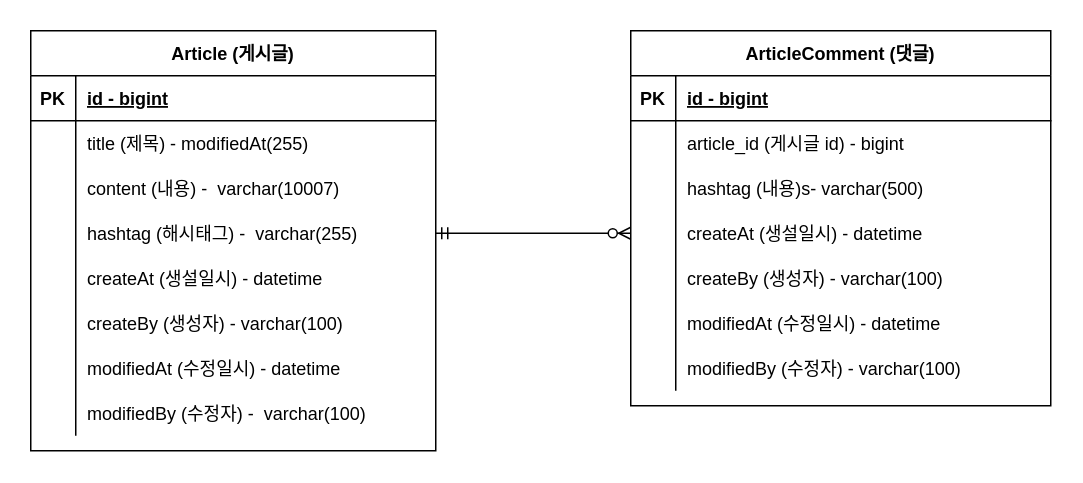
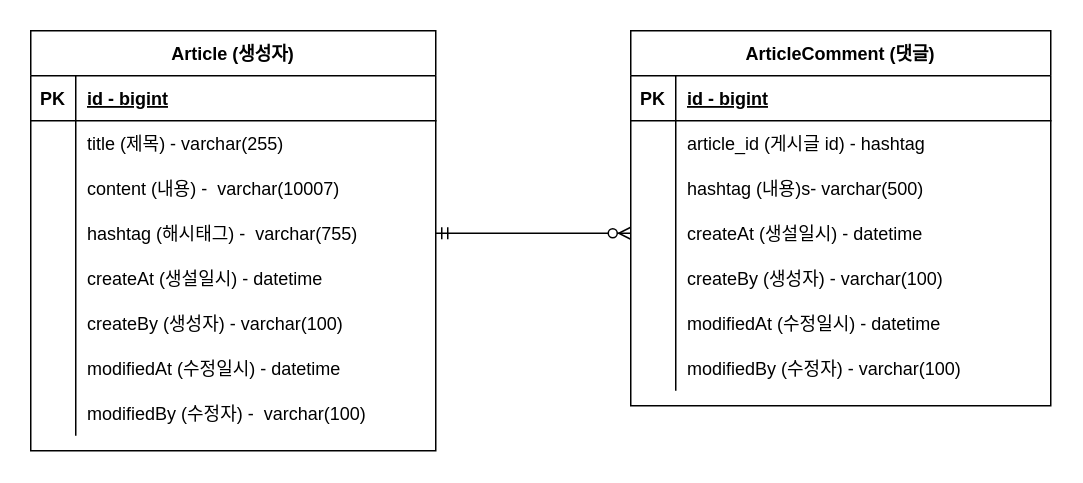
  <mxCell id="0" />
  <mxCell id="1" parent="0" />
- <mxCell id="2" value="Article (게시글)" style="shape=table;startSize=30;container=1;collapsible=1;childLayout=tableLayout;fixedRows=1;rowLines=0;fontStyle=1;align=center;resizeLast=1;" parent="1" vertex="1"><mxGeometry x="20" y="20" width="270" height="280" as="geometry" /></mxCell>
+ <mxCell id="2" value="Article (생성자)" style="shape=table;startSize=30;container=1;collapsible=1;childLayout=tableLayout;fixedRows=1;rowLines=0;fontStyle=1;align=center;resizeLast=1;" parent="1" vertex="1"><mxGeometry x="20" y="20" width="270" height="280" as="geometry" /></mxCell>
  <mxCell id="3" value="" style="shape=partialRectangle;collapsible=0;dropTarget=0;pointerEvents=0;fillColor=none;points=[[0,0.5],[1,0.5]];portConstraint=eastwest;top=0;left=0;right=0;bottom=1;" parent="2" vertex="1"><mxGeometry y="30" width="270" height="30" as="geometry" /></mxCell>
  <mxCell id="4" value="PK" style="shape=partialRectangle;overflow=hidden;connectable=0;fillColor=none;top=0;left=0;bottom=0;right=0;fontStyle=1;" parent="3" vertex="1"><mxGeometry width="30" height="30" as="geometry"><mxRectangle width="30" height="30" as="alternateBounds" /></mxGeometry></mxCell>
  <mxCell id="5" value="id - bigint" style="shape=partialRectangle;overflow=hidden;connectable=0;fillColor=none;top=0;left=0;bottom=0;right=0;align=left;spacingLeft=6;fontStyle=5;" parent="3" vertex="1"><mxGeometry x="30" width="240" height="30" as="geometry"><mxRectangle width="240" height="30" as="alternateBounds" /></mxGeometry></mxCell>
  <mxCell id="6" value="" style="shape=partialRectangle;collapsible=0;dropTarget=0;pointerEvents=0;fillColor=none;points=[[0,0.5],[1,0.5]];portConstraint=eastwest;top=0;left=0;right=0;bottom=0;" parent="2" vertex="1"><mxGeometry y="60" width="270" height="30" as="geometry" /></mxCell>
  <mxCell id="7" value="" style="shape=partialRectangle;overflow=hidden;connectable=0;fillColor=none;top=0;left=0;bottom=0;right=0;" parent="6" vertex="1"><mxGeometry width="30" height="30" as="geometry"><mxRectangle width="30" height="30" as="alternateBounds" /></mxGeometry></mxCell>
- <mxCell id="8" value="title (제목) - modifiedAt(255)" style="shape=partialRectangle;overflow=hidden;connectable=0;fillColor=none;top=0;left=0;bottom=0;right=0;align=left;spacingLeft=6;" parent="6" vertex="1"><mxGeometry x="30" width="240" height="30" as="geometry"><mxRectangle width="240" height="30" as="alternateBounds" /></mxGeometry></mxCell>
+ <mxCell id="8" value="title (제목) - varchar(255)" style="shape=partialRectangle;overflow=hidden;connectable=0;fillColor=none;top=0;left=0;bottom=0;right=0;align=left;spacingLeft=6;" parent="6" vertex="1"><mxGeometry x="30" width="240" height="30" as="geometry"><mxRectangle width="240" height="30" as="alternateBounds" /></mxGeometry></mxCell>
  <mxCell id="9" value="" style="shape=partialRectangle;collapsible=0;dropTarget=0;pointerEvents=0;fillColor=none;points=[[0,0.5],[1,0.5]];portConstraint=eastwest;top=0;left=0;right=0;bottom=0;" parent="2" vertex="1"><mxGeometry y="90" width="270" height="30" as="geometry" /></mxCell>
  <mxCell id="10" value="" style="shape=partialRectangle;overflow=hidden;connectable=0;fillColor=none;top=0;left=0;bottom=0;right=0;" parent="9" vertex="1"><mxGeometry width="30" height="30" as="geometry"><mxRectangle width="30" height="30" as="alternateBounds" /></mxGeometry></mxCell>
  <mxCell id="11" value="content (내용) -  varchar(10007)" style="shape=partialRectangle;overflow=hidden;connectable=0;fillColor=none;top=0;left=0;bottom=0;right=0;align=left;spacingLeft=6;" parent="9" vertex="1"><mxGeometry x="30" width="240" height="30" as="geometry"><mxRectangle width="240" height="30" as="alternateBounds" /></mxGeometry></mxCell>
  <mxCell id="12" value="" style="shape=partialRectangle;collapsible=0;dropTarget=0;pointerEvents=0;fillColor=none;points=[[0,0.5],[1,0.5]];portConstraint=eastwest;top=0;left=0;right=0;bottom=0;" parent="2" vertex="1"><mxGeometry y="120" width="270" height="30" as="geometry" /></mxCell>
  <mxCell id="13" value="" style="shape=partialRectangle;overflow=hidden;connectable=0;fillColor=none;top=0;left=0;bottom=0;right=0;" parent="12" vertex="1"><mxGeometry width="30" height="30" as="geometry"><mxRectangle width="30" height="30" as="alternateBounds" /></mxGeometry></mxCell>
- <mxCell id="14" value="hashtag (해시태그) -  varchar(255)" style="shape=partialRectangle;overflow=hidden;connectable=0;fillColor=none;top=0;left=0;bottom=0;right=0;align=left;spacingLeft=6;" parent="12" vertex="1"><mxGeometry x="30" width="240" height="30" as="geometry"><mxRectangle width="240" height="30" as="alternateBounds" /></mxGeometry></mxCell>
+ <mxCell id="14" value="hashtag (해시태그) -  varchar(755)" style="shape=partialRectangle;overflow=hidden;connectable=0;fillColor=none;top=0;left=0;bottom=0;right=0;align=left;spacingLeft=6;" parent="12" vertex="1"><mxGeometry x="30" width="240" height="30" as="geometry"><mxRectangle width="240" height="30" as="alternateBounds" /></mxGeometry></mxCell>
  <mxCell id="15" value="" style="shape=partialRectangle;collapsible=0;dropTarget=0;pointerEvents=0;fillColor=none;points=[[0,0.5],[1,0.5]];portConstraint=eastwest;top=0;left=0;right=0;bottom=0;" parent="2" vertex="1"><mxGeometry y="150" width="270" height="30" as="geometry" /></mxCell>
  <mxCell id="16" value="" style="shape=partialRectangle;overflow=hidden;connectable=0;fillColor=none;top=0;left=0;bottom=0;right=0;" parent="15" vertex="1"><mxGeometry width="30" height="30" as="geometry"><mxRectangle width="30" height="30" as="alternateBounds" /></mxGeometry></mxCell>
  <mxCell id="17" value="createAt (생설일시) - datetime" style="shape=partialRectangle;overflow=hidden;connectable=0;fillColor=none;top=0;left=0;bottom=0;right=0;align=left;spacingLeft=6;" parent="15" vertex="1"><mxGeometry x="30" width="240" height="30" as="geometry"><mxRectangle width="240" height="30" as="alternateBounds" /></mxGeometry></mxCell>
  <mxCell id="18" value="" style="shape=partialRectangle;collapsible=0;dropTarget=0;pointerEvents=0;fillColor=none;points=[[0,0.5],[1,0.5]];portConstraint=eastwest;top=0;left=0;right=0;bottom=0;" parent="2" vertex="1"><mxGeometry y="180" width="270" height="30" as="geometry" /></mxCell>
  <mxCell id="19" value="" style="shape=partialRectangle;overflow=hidden;connectable=0;fillColor=none;top=0;left=0;bottom=0;right=0;" parent="18" vertex="1"><mxGeometry width="30" height="30" as="geometry"><mxRectangle width="30" height="30" as="alternateBounds" /></mxGeometry></mxCell>
  <mxCell id="20" value="createBy (생성자) - varchar(100)" style="shape=partialRectangle;overflow=hidden;connectable=0;fillColor=none;top=0;left=0;bottom=0;right=0;align=left;spacingLeft=6;" parent="18" vertex="1"><mxGeometry x="30" width="240" height="30" as="geometry"><mxRectangle width="240" height="30" as="alternateBounds" /></mxGeometry></mxCell>
  <mxCell id="21" value="" style="shape=partialRectangle;collapsible=0;dropTarget=0;pointerEvents=0;fillColor=none;points=[[0,0.5],[1,0.5]];portConstraint=eastwest;top=0;left=0;right=0;bottom=0;" parent="2" vertex="1"><mxGeometry y="210" width="270" height="30" as="geometry" /></mxCell>
  <mxCell id="22" value="" style="shape=partialRectangle;overflow=hidden;connectable=0;fillColor=none;top=0;left=0;bottom=0;right=0;" parent="21" vertex="1"><mxGeometry width="30" height="30" as="geometry"><mxRectangle width="30" height="30" as="alternateBounds" /></mxGeometry></mxCell>
  <mxCell id="23" value="modifiedAt (수정일시) - datetime" style="shape=partialRectangle;overflow=hidden;connectable=0;fillColor=none;top=0;left=0;bottom=0;right=0;align=left;spacingLeft=6;" parent="21" vertex="1"><mxGeometry x="30" width="240" height="30" as="geometry"><mxRectangle width="240" height="30" as="alternateBounds" /></mxGeometry></mxCell>
  <mxCell id="24" value="" style="shape=partialRectangle;collapsible=0;dropTarget=0;pointerEvents=0;fillColor=none;points=[[0,0.5],[1,0.5]];portConstraint=eastwest;top=0;left=0;right=0;bottom=0;" parent="2" vertex="1"><mxGeometry y="240" width="270" height="30" as="geometry" /></mxCell>
  <mxCell id="25" value="" style="shape=partialRectangle;overflow=hidden;connectable=0;fillColor=none;top=0;left=0;bottom=0;right=0;" parent="24" vertex="1"><mxGeometry width="30" height="30" as="geometry"><mxRectangle width="30" height="30" as="alternateBounds" /></mxGeometry></mxCell>
  <mxCell id="26" value="modifiedBy (수정자) -  varchar(100)" style="shape=partialRectangle;overflow=hidden;connectable=0;fillColor=none;top=0;left=0;bottom=0;right=0;align=left;spacingLeft=6;" parent="24" vertex="1"><mxGeometry x="30" width="240" height="30" as="geometry"><mxRectangle width="240" height="30" as="alternateBounds" /></mxGeometry></mxCell>
  <mxCell id="27" value="ArticleComment (댓글)" style="shape=table;startSize=30;container=1;collapsible=1;childLayout=tableLayout;fixedRows=1;rowLines=0;fontStyle=1;align=center;resizeLast=1;" parent="1" vertex="1"><mxGeometry x="420" y="20" width="280" height="250" as="geometry" /></mxCell>
  <mxCell id="28" value="" style="shape=partialRectangle;collapsible=0;dropTarget=0;pointerEvents=0;fillColor=none;points=[[0,0.5],[1,0.5]];portConstraint=eastwest;top=0;left=0;right=0;bottom=1;" parent="27" vertex="1"><mxGeometry y="30" width="280" height="30" as="geometry" /></mxCell>
  <mxCell id="29" value="PK" style="shape=partialRectangle;overflow=hidden;connectable=0;fillColor=none;top=0;left=0;bottom=0;right=0;fontStyle=1;" parent="28" vertex="1"><mxGeometry width="30" height="30" as="geometry"><mxRectangle width="30" height="30" as="alternateBounds" /></mxGeometry></mxCell>
  <mxCell id="30" value="id - bigint" style="shape=partialRectangle;overflow=hidden;connectable=0;fillColor=none;top=0;left=0;bottom=0;right=0;align=left;spacingLeft=6;fontStyle=5;" parent="28" vertex="1"><mxGeometry x="30" width="250" height="30" as="geometry"><mxRectangle width="250" height="30" as="alternateBounds" /></mxGeometry></mxCell>
  <mxCell id="31" value="" style="shape=partialRectangle;collapsible=0;dropTarget=0;pointerEvents=0;fillColor=none;points=[[0,0.5],[1,0.5]];portConstraint=eastwest;top=0;left=0;right=0;bottom=0;" parent="27" vertex="1"><mxGeometry y="60" width="280" height="30" as="geometry" /></mxCell>
- <mxCell id="32" value="article_id (게시글 id) - bigint" style="shape=partialRectangle;overflow=hidden;connectable=0;fillColor=none;top=0;left=0;bottom=0;right=0;align=left;spacingLeft=6;" parent="31" vertex="1"><mxGeometry x="30" width="250" height="30" as="geometry"><mxRectangle width="250" height="30" as="alternateBounds" /></mxGeometry></mxCell>
+ <mxCell id="32" value="article_id (게시글 id) - hashtag" style="shape=partialRectangle;overflow=hidden;connectable=0;fillColor=none;top=0;left=0;bottom=0;right=0;align=left;spacingLeft=6;" parent="31" vertex="1"><mxGeometry x="30" width="250" height="30" as="geometry"><mxRectangle width="250" height="30" as="alternateBounds" /></mxGeometry></mxCell>
  <mxCell id="33" value="" style="shape=partialRectangle;collapsible=0;dropTarget=0;pointerEvents=0;fillColor=none;points=[[0,0.5],[1,0.5]];portConstraint=eastwest;top=0;left=0;right=0;bottom=0;" parent="27" vertex="1"><mxGeometry y="90" width="280" height="30" as="geometry" /></mxCell>
  <mxCell id="34" value="" style="shape=partialRectangle;overflow=hidden;connectable=0;fillColor=none;top=0;left=0;bottom=0;right=0;" parent="33" vertex="1"><mxGeometry width="30" height="30" as="geometry"><mxRectangle width="30" height="30" as="alternateBounds" /></mxGeometry></mxCell>
  <mxCell id="35" value="hashtag (내용)s- varchar(500)" style="shape=partialRectangle;overflow=hidden;connectable=0;fillColor=none;top=0;left=0;bottom=0;right=0;align=left;spacingLeft=6;" parent="33" vertex="1"><mxGeometry x="30" width="250" height="30" as="geometry"><mxRectangle width="250" height="30" as="alternateBounds" /></mxGeometry></mxCell>
  <mxCell id="36" value="" style="shape=partialRectangle;collapsible=0;dropTarget=0;pointerEvents=0;fillColor=none;points=[[0,0.5],[1,0.5]];portConstraint=eastwest;top=0;left=0;right=0;bottom=0;" parent="27" vertex="1"><mxGeometry y="120" width="280" height="30" as="geometry" /></mxCell>
  <mxCell id="37" value="" style="shape=partialRectangle;overflow=hidden;connectable=0;fillColor=none;top=0;left=0;bottom=0;right=0;" parent="36" vertex="1"><mxGeometry width="30" height="30" as="geometry"><mxRectangle width="30" height="30" as="alternateBounds" /></mxGeometry></mxCell>
  <mxCell id="38" value="createAt (생설일시) - datetime" style="shape=partialRectangle;overflow=hidden;connectable=0;fillColor=none;top=0;left=0;bottom=0;right=0;align=left;spacingLeft=6;" parent="36" vertex="1"><mxGeometry x="30" width="250" height="30" as="geometry"><mxRectangle width="250" height="30" as="alternateBounds" /></mxGeometry></mxCell>
  <mxCell id="39" value="" style="shape=partialRectangle;collapsible=0;dropTarget=0;pointerEvents=0;fillColor=none;points=[[0,0.5],[1,0.5]];portConstraint=eastwest;top=0;left=0;right=0;bottom=0;" parent="27" vertex="1"><mxGeometry y="150" width="280" height="30" as="geometry" /></mxCell>
  <mxCell id="40" value="" style="shape=partialRectangle;overflow=hidden;connectable=0;fillColor=none;top=0;left=0;bottom=0;right=0;" parent="39" vertex="1"><mxGeometry width="30" height="30" as="geometry"><mxRectangle width="30" height="30" as="alternateBounds" /></mxGeometry></mxCell>
  <mxCell id="41" value="createBy (생성자) - varchar(100)" style="shape=partialRectangle;overflow=hidden;connectable=0;fillColor=none;top=0;left=0;bottom=0;right=0;align=left;spacingLeft=6;" parent="39" vertex="1"><mxGeometry x="30" width="250" height="30" as="geometry"><mxRectangle width="250" height="30" as="alternateBounds" /></mxGeometry></mxCell>
  <mxCell id="42" value="" style="shape=partialRectangle;collapsible=0;dropTarget=0;pointerEvents=0;fillColor=none;points=[[0,0.5],[1,0.5]];portConstraint=eastwest;top=0;left=0;right=0;bottom=0;" parent="27" vertex="1"><mxGeometry y="180" width="280" height="30" as="geometry" /></mxCell>
  <mxCell id="43" value="" style="shape=partialRectangle;overflow=hidden;connectable=0;fillColor=none;top=0;left=0;bottom=0;right=0;" parent="42" vertex="1"><mxGeometry width="30" height="30" as="geometry"><mxRectangle width="30" height="30" as="alternateBounds" /></mxGeometry></mxCell>
  <mxCell id="44" value="modifiedAt (수정일시) - datetime" style="shape=partialRectangle;overflow=hidden;connectable=0;fillColor=none;top=0;left=0;bottom=0;right=0;align=left;spacingLeft=6;" parent="42" vertex="1"><mxGeometry x="30" width="250" height="30" as="geometry"><mxRectangle width="250" height="30" as="alternateBounds" /></mxGeometry></mxCell>
  <mxCell id="45" value="" style="shape=partialRectangle;collapsible=0;dropTarget=0;pointerEvents=0;fillColor=none;points=[[0,0.5],[1,0.5]];portConstraint=eastwest;top=0;left=0;right=0;bottom=0;" parent="27" vertex="1"><mxGeometry y="210" width="280" height="30" as="geometry" /></mxCell>
  <mxCell id="46" value="" style="shape=partialRectangle;overflow=hidden;connectable=0;fillColor=none;top=0;left=0;bottom=0;right=0;" parent="45" vertex="1"><mxGeometry width="30" height="30" as="geometry"><mxRectangle width="30" height="30" as="alternateBounds" /></mxGeometry></mxCell>
  <mxCell id="47" value="modifiedBy (수정자) - varchar(100)" style="shape=partialRectangle;overflow=hidden;connectable=0;fillColor=none;top=0;left=0;bottom=0;right=0;align=left;spacingLeft=6;" parent="45" vertex="1"><mxGeometry x="30" width="250" height="30" as="geometry"><mxRectangle width="250" height="30" as="alternateBounds" /></mxGeometry></mxCell>
  <mxCell id="48" value="" style="edgeStyle=entityRelationEdgeStyle;fontSize=12;html=1;endArrow=ERzeroToMany;startArrow=ERmandOne;rounded=0;exitX=1;exitY=0.5;exitDx=0;exitDy=0;entryX=0;entryY=0.5;entryDx=0;entryDy=0;" parent="1" source="12" target="36" edge="1"><mxGeometry width="100" height="100" relative="1" as="geometry"><mxPoint x="420" y="350" as="sourcePoint" /><mxPoint x="520" y="250" as="targetPoint" /></mxGeometry></mxCell>
